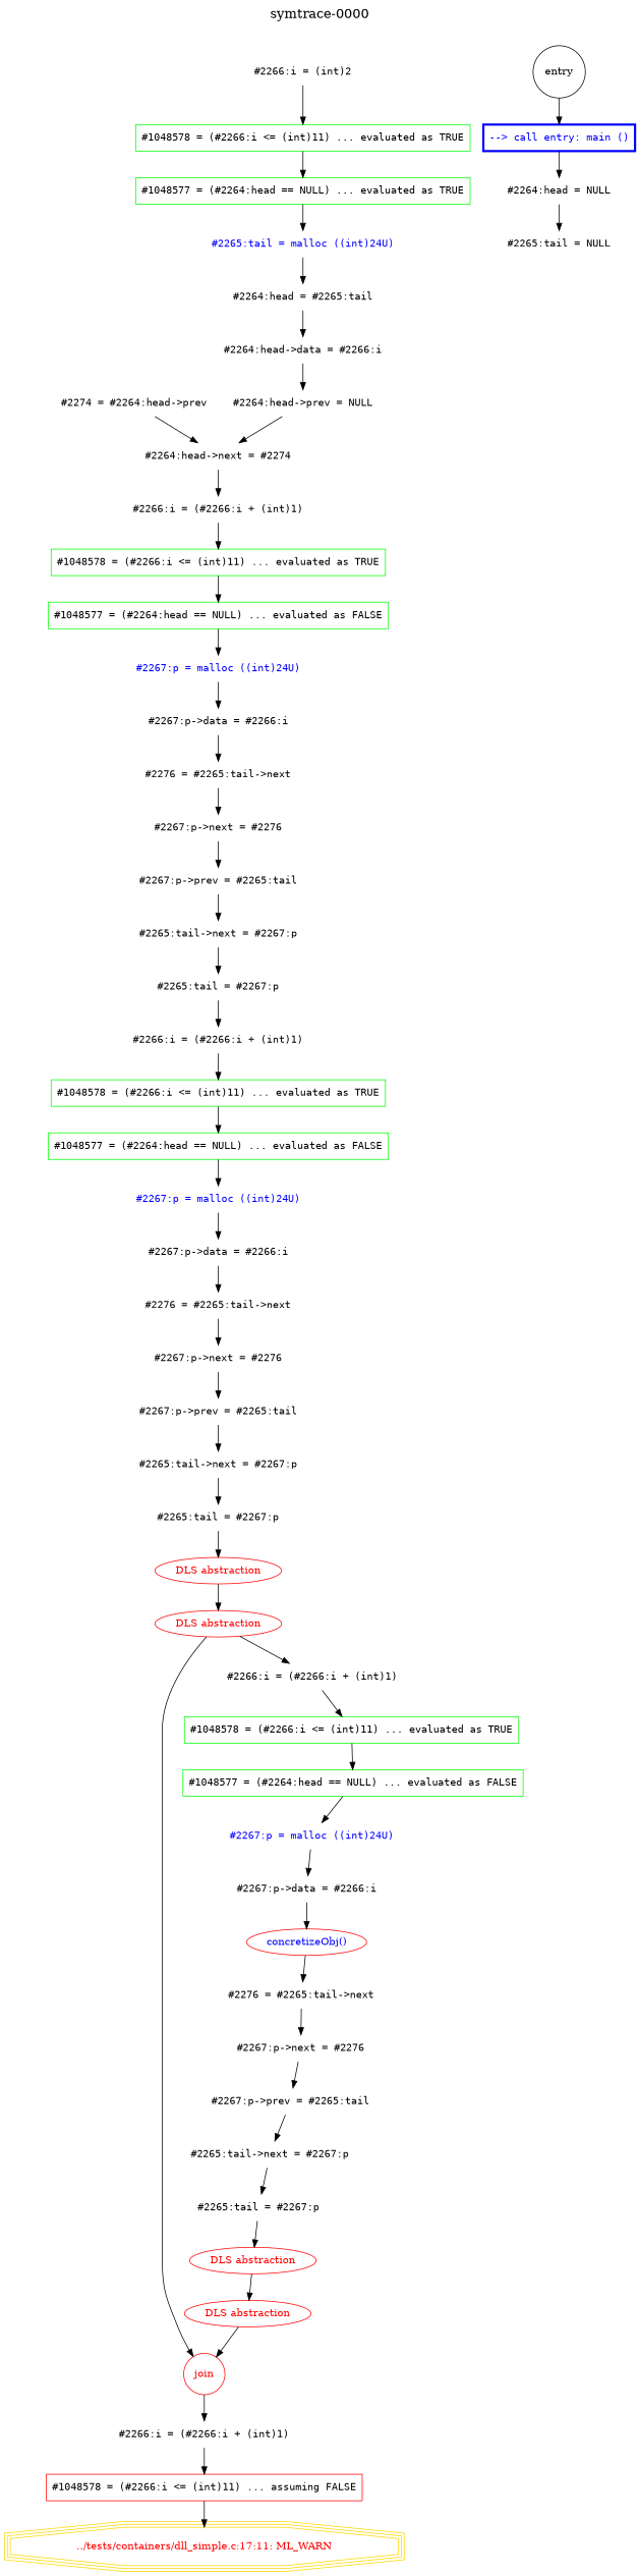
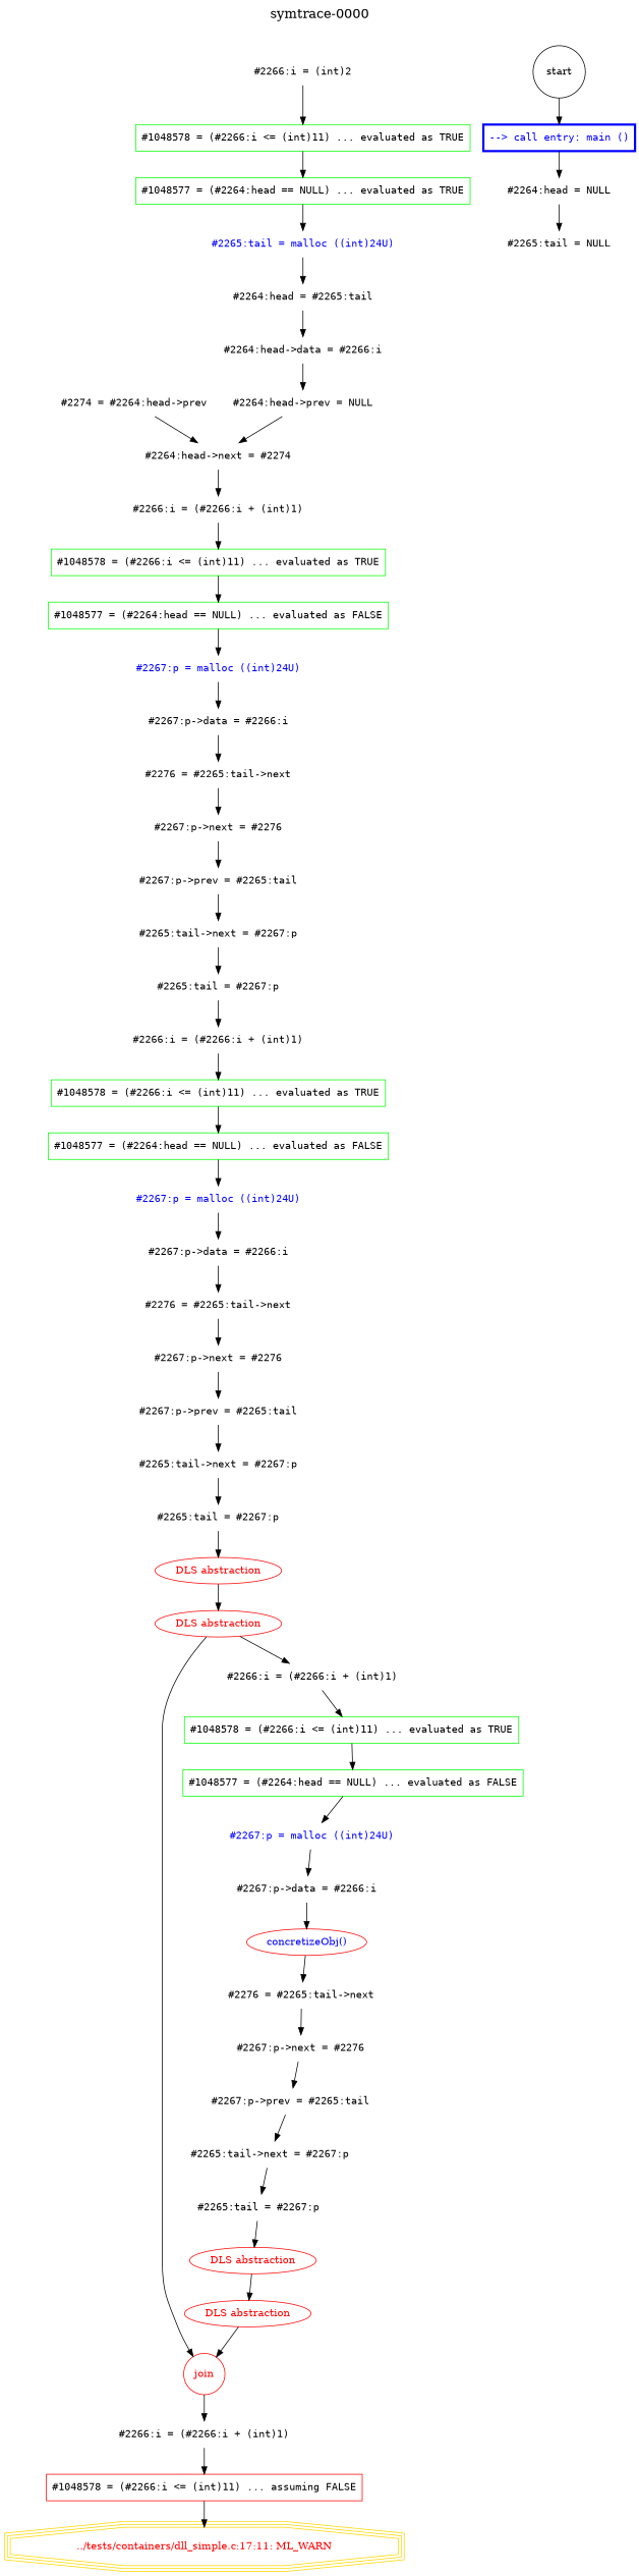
  digraph {
    label=<<FONT POINT-SIZE="18">symtrace-0000</FONT>>
    labelloc=t
    node [fontcolor=black shape=plaintext fontname=monospace]
    edge [color=black fontcolor=black]
    n1 [color=gold fontcolor=red label="../tests/containers/dll_simple.c:17:11: ML_WARN" shape=tripleoctagon fontname=""]
    n2 [color=red label="#1048578 = (#2266:i <= (int)11) ... assuming FALSE" shape=box]
    n3 [label="#2266:i = (#2266:i + (int)1)"]
    n4 [color=red fontcolor=red label=join shape=circle fontname=""]
    n5 [color=red fontcolor=red label="DLS abstraction" shape=ellipse fontname=""]
    n6 [color=red fontcolor=red label="DLS abstraction" shape=ellipse fontname=""]
    n7 [label="#2265:tail = #2267:p"]
    n8 [label="#2265:tail->next = #2267:p"]
    n9 [label="#2267:p->prev = #2265:tail"]
    n10 [label="#2267:p->next = #2276"]
    n11 [label="#2276 = #2265:tail->next"]
    n12 [color=red fontcolor=blue label="concretizeObj()" shape=ellipse fontname=""]
    n13 [label="#2267:p->data = #2266:i"]
    n14 [fontcolor=blue label="#2267:p = malloc ((int)24U)"]
    n15 [color=green label="#1048577 = (#2264:head == NULL) ... evaluated as FALSE" shape=box]
    n16 [color=green label="#1048578 = (#2266:i <= (int)11) ... evaluated as TRUE" shape=box]
    n17 [label="#2266:i = (#2266:i + (int)1)"]
    n18 [color=red fontcolor=red label="DLS abstraction" shape=ellipse fontname=""]
    n19 [color=red fontcolor=red label="DLS abstraction" shape=ellipse fontname=""]
    n20 [label="#2265:tail = #2267:p"]
    n21 [label="#2265:tail->next = #2267:p"]
    n22 [label="#2267:p->prev = #2265:tail"]
    n23 [label="#2267:p->next = #2276"]
    n24 [label="#2276 = #2265:tail->next"]
    n25 [label="#2267:p->data = #2266:i"]
    n26 [fontcolor=blue label="#2267:p = malloc ((int)24U)"]
    n27 [color=green label="#1048577 = (#2264:head == NULL) ... evaluated as FALSE" shape=box]
    n28 [color=green label="#1048578 = (#2266:i <= (int)11) ... evaluated as TRUE" shape=box]
    n29 [label="#2266:i = (#2266:i + (int)1)"]
    n30 [label="#2265:tail = #2267:p"]
    n31 [label="#2265:tail->next = #2267:p"]
    n32 [label="#2267:p->prev = #2265:tail"]
    n33 [label="#2267:p->next = #2276"]
    n34 [label="#2276 = #2265:tail->next"]
    n35 [label="#2267:p->data = #2266:i"]
    n36 [fontcolor=blue label="#2267:p = malloc ((int)24U)"]
    n37 [color=green label="#1048577 = (#2264:head == NULL) ... evaluated as FALSE" shape=box]
    n38 [color=green label="#1048578 = (#2266:i <= (int)11) ... evaluated as TRUE" shape=box]
    n39 [label="#2266:i = (#2266:i + (int)1)"]
    n40 [label="#2264:head->next = #2274"]
    n41 [label="#2274 = #2264:head->prev"]
    n42 [label="#2264:head->prev = NULL"]
    n43 [label="#2264:head->data = #2266:i"]
    n44 [label="#2264:head = #2265:tail"]
    n45 [fontcolor=blue label="#2265:tail = malloc ((int)24U)"]
    n46 [color=green label="#1048577 = (#2264:head == NULL) ... evaluated as TRUE" shape=box]
    n47 [color=green label="#1048578 = (#2266:i <= (int)11) ... evaluated as TRUE" shape=box]
    n48 [label="#2266:i = (int)2"]
    n49 [label="#2265:tail = NULL"]
    n50 [label="#2264:head = NULL"]
    n51 [color=blue fontcolor=blue label="--> call entry: main ()" penwidth=3.0 shape=box]
-   n52 [color=black label=entry shape=circle fontname=""]
+   n52 [color=black label=start shape=circle fontname=""]
    n2 -> n1
    n3 -> n2
    n4 -> n3
    n5 -> n4
    n6 -> n5
    n7 -> n6
    n8 -> n7
    n9 -> n8
    n10 -> n9
    n11 -> n10
    n12 -> n11
    n13 -> n12
    n14 -> n13
    n15 -> n14
    n16 -> n15
    n17 -> n16
    n18 -> n4
    n18 -> n17
    n19 -> n18
    n20 -> n19
    n21 -> n20
    n22 -> n21
    n23 -> n22
    n24 -> n23
    n25 -> n24
    n26 -> n25
    n27 -> n26
    n28 -> n27
    n29 -> n28
    n30 -> n29
    n31 -> n30
    n32 -> n31
    n33 -> n32
    n34 -> n33
    n35 -> n34
    n36 -> n35
    n37 -> n36
    n38 -> n37
    n39 -> n38
    n40 -> n39
    n41 -> n40
    n42 -> n40
    n43 -> n42
    n44 -> n43
    n45 -> n44
    n46 -> n45
    n47 -> n46
    n48 -> n47
    n50 -> n49
    n51 -> n50
    n52 -> n51
  }
